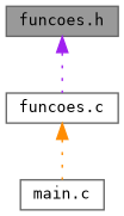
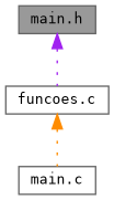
  digraph {
    fontname="DejaVu Sans Mono"
    node [color=gray40 fillcolor=white fontname="DejaVu Sans Mono" fontsize=10 shape=box style=filled]
    edge [dir=back fontname="DejaVu Sans Mono" fontsize=10 labelfontname=Helvetica labelfontsize=10 style=dotted]
-   n1 [fillcolor=grey60 fontcolor=black height=0.2 label="funcoes.h" width=0.4]
+   n1 [fillcolor=grey60 fontcolor=black height=0.2 label="main.h" width=0.4]
    n2 [height=0.2 label="funcoes.c" width=0.4]
    n3 [height=0.2 label="main.c" width=0.4]
    n1 -> n2 [color=purple]
    n2 -> n3 [color=darkorange]
  }
